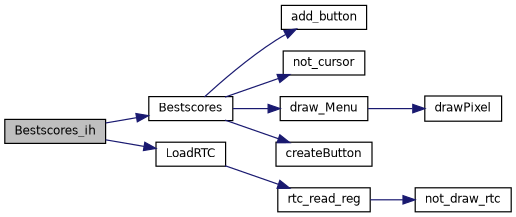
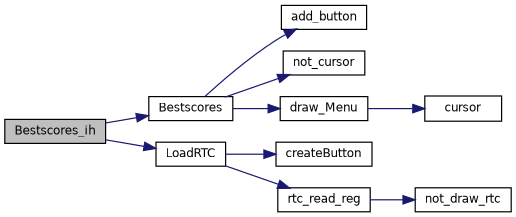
  digraph {
    rankdir=LR
    node [color=black fillcolor=white fontname=Helvetica fontsize=10 shape=record style=filled]
    edge [color=midnightblue fontname=Helvetica fontsize=10 labelfontname=Helvetica labelfontsize=10 style=solid]
    n1 [fillcolor=grey75 fontcolor=black height=0.2 label=Bestscores_ih width=0.4]
    n2 [height=0.2 label=Bestscores width=0.4]
    n3 [height=0.2 label=LoadRTC width=0.4]
    n4 [height=0.2 label=add_button width=0.4]
    n5 [height=0.2 label=not_cursor width=0.4]
    n6 [height=0.2 label=createButton width=0.4]
    n7 [height=0.2 label=draw_Menu width=0.4]
    n8 [height=0.2 label=rtc_read_reg width=0.4]
-   n9 [height=0.2 label=drawPixel width=0.4]
+   n9 [height=0.2 label=cursor width=0.4]
    n10 [height=0.2 label=not_draw_rtc width=0.4]
    n1 -> n2
    n1 -> n3
    n2 -> n4
    n2 -> n5
-   n2 -> n6
+   n3 -> n6
    n2 -> n7
    n3 -> n8
    n7 -> n9
    n8 -> n10
  }
